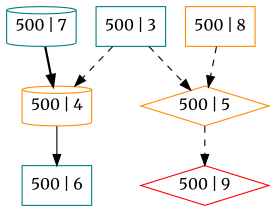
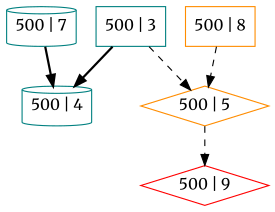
  digraph {
    fontname=Merriweather
    node [color=teal fontname=Merriweather shape=box]
    edge [fontname=Merriweather style=dashed]
    n1 [label="500 | 3"]
-   n2 [color=darkorange label="500 | 4" shape=cylinder]
+   n2 [label="500 | 4" shape=cylinder]
    n3 [color=darkorange label="500 | 5" shape=diamond]
-   n4 [label="500 | 6"]
    n5 [color=red label="500 | 9" shape=diamond]
    n6 [label="500 | 7" shape=cylinder]
    n7 [color=darkorange label="500 | 8"]
-   n1 -> n2
+   n1 -> n2 [style=bold]
    n1 -> n3
-   n2 -> n4 [style=solid]
    n3 -> n5
    n6 -> n2 [style=bold]
    n7 -> n3
  }
